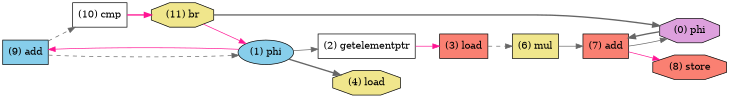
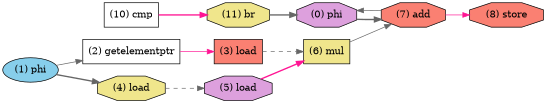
  digraph {
    rankdir=LR
    node [fillcolor=khaki shape=octagon style=filled]
    edge [color=gray40 style=solid]
-   n1 [fillcolor=skyblue label="(9) add" shape=box]
    n2 [fillcolor=white label="(10) cmp" shape=box]
    n3 [fillcolor=skyblue label="(1) phi" shape=ellipse]
    n4 [label="(11) br"]
    n5 [fillcolor=white label="(2) getelementptr" shape=box]
    n6 [label="(4) load"]
    n7 [fillcolor=plum label="(0) phi"]
-   n8 [fillcolor=salmon label="(7) add" shape=box]
+   n8 [fillcolor=salmon label="(7) add"]
    n9 [fillcolor=salmon label="(3) load" shape=box]
+   n10 [fillcolor=plum label="(5) load"]
    n11 [label="(6) mul" shape=box]
    n12 [fillcolor=salmon label="(8) store"]
-   n1 -> n2 [style=dashed]
-   n1 -> n3 [style=dashed]
    n2 -> n4 [color=deeppink style=bold]
-   n3 -> n1 [color=deeppink]
    n3 -> n5
    n3 -> n6 [style=bold]
-   n4 -> n3 [color=deeppink]
    n4 -> n7 [style=bold]
    n5 -> n9 [color=deeppink]
+   n6 -> n10 [style=dashed]
    n7 -> n8 [style=bold]
    n8 -> n7
    n8 -> n12 [color=deeppink]
    n9 -> n11 [style=dashed]
+   n10 -> n11 [color=deeppink style=bold]
    n11 -> n8
  }
